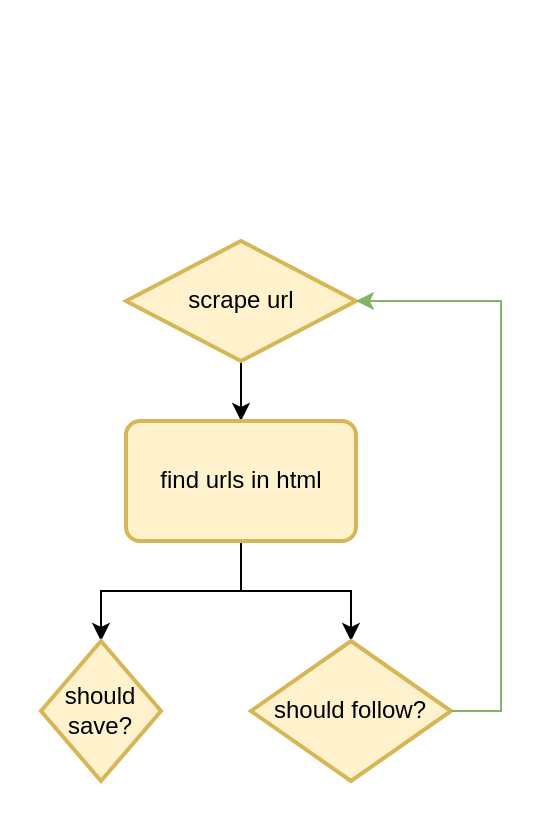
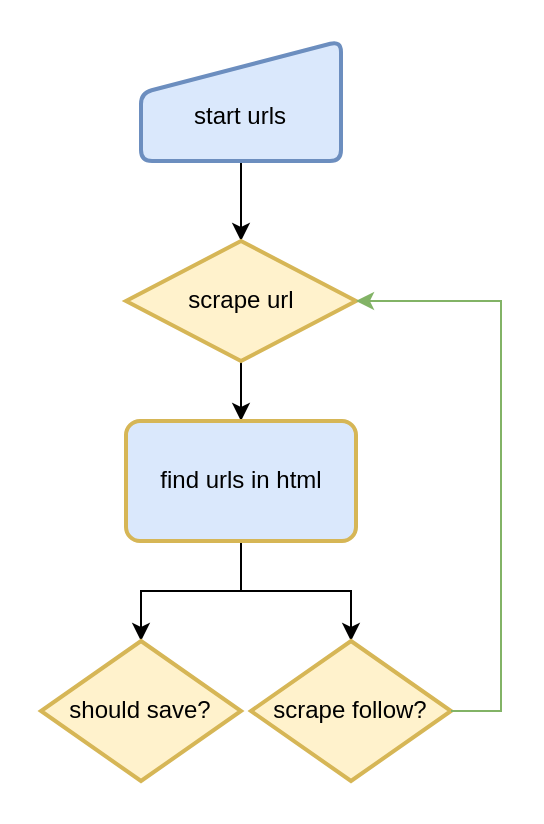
  <mxCell id="0" />
  <mxCell id="1" parent="0" />
+ <mxCell id="2" style="edgeStyle=orthogonalEdgeStyle;rounded=0;orthogonalLoop=1;jettySize=auto;html=1;exitX=0.5;exitY=1;exitDx=0;exitDy=0;" edge="1" parent="1" source="3" target="5"><mxGeometry relative="1" as="geometry" /></mxCell>
+ <mxCell id="3" value="&lt;br&gt;start urls" style="html=1;strokeWidth=2;shape=manualInput;whiteSpace=wrap;rounded=1;size=26;arcSize=11;fillColor=#dae8fc;strokeColor=#6c8ebf;" vertex="1" parent="1"><mxGeometry x="70" y="20" width="100" height="60" as="geometry" /></mxCell>
  <mxCell id="4" style="edgeStyle=orthogonalEdgeStyle;rounded=0;orthogonalLoop=1;jettySize=auto;html=1;exitX=0.5;exitY=1;exitDx=0;exitDy=0;entryX=0.5;entryY=0;entryDx=0;entryDy=0;" edge="1" parent="1" source="5" target="8"><mxGeometry relative="1" as="geometry" /></mxCell>
  <mxCell id="5" value="scrape url" style="rhombus;whiteSpace=wrap;html=1;absoluteArcSize=1;arcSize=14;strokeWidth=2;fillColor=#fff2cc;strokeColor=#d6b656;" vertex="1" parent="1"><mxGeometry x="62.5" y="120" width="115" height="60" as="geometry" /></mxCell>
  <mxCell id="6" style="edgeStyle=orthogonalEdgeStyle;rounded=0;orthogonalLoop=1;jettySize=auto;html=1;exitX=0.5;exitY=1;exitDx=0;exitDy=0;entryX=0.5;entryY=0;entryDx=0;entryDy=0;entryPerimeter=0;" edge="1" parent="1" source="8" target="11"><mxGeometry relative="1" as="geometry" /></mxCell>
  <mxCell id="7" style="edgeStyle=orthogonalEdgeStyle;rounded=0;orthogonalLoop=1;jettySize=auto;html=1;exitX=0.5;exitY=1;exitDx=0;exitDy=0;" edge="1" parent="1" source="8" target="9"><mxGeometry relative="1" as="geometry" /></mxCell>
- <mxCell id="8" value="find urls in html" style="rounded=1;whiteSpace=wrap;html=1;absoluteArcSize=1;arcSize=14;strokeWidth=2;fillColor=#fff2cc;strokeColor=#d6b656;" vertex="1" parent="1"><mxGeometry x="62.5" y="210" width="115" height="60" as="geometry" /></mxCell>
- <mxCell id="9" value="should follow?" style="strokeWidth=2;html=1;shape=mxgraph.flowchart.decision;whiteSpace=wrap;fillColor=#fff2cc;strokeColor=#d6b656;" vertex="1" parent="1"><mxGeometry x="125" y="320" width="100" height="70" as="geometry" /></mxCell>
+ <mxCell id="8" value="find urls in html" style="rounded=1;whiteSpace=wrap;html=1;absoluteArcSize=1;arcSize=14;strokeWidth=2;fillColor=#dae8fc;strokeColor=#d6b656;" vertex="1" parent="1"><mxGeometry x="62.5" y="210" width="115" height="60" as="geometry" /></mxCell>
+ <mxCell id="9" value="scrape follow?" style="strokeWidth=2;html=1;shape=mxgraph.flowchart.decision;whiteSpace=wrap;fillColor=#fff2cc;strokeColor=#d6b656;" vertex="1" parent="1"><mxGeometry x="125" y="320" width="100" height="70" as="geometry" /></mxCell>
  <mxCell id="10" style="edgeStyle=orthogonalEdgeStyle;rounded=0;orthogonalLoop=1;jettySize=auto;html=1;exitX=1;exitY=0.5;exitDx=0;exitDy=0;exitPerimeter=0;entryX=1;entryY=0.5;entryDx=0;entryDy=0;fillColor=#d5e8d4;strokeColor=#82b366;" edge="1" parent="1" source="9" target="5"><mxGeometry relative="1" as="geometry"><Array as="points"><mxPoint x="250" y="355" /><mxPoint x="250" y="150" /></Array></mxGeometry></mxCell>
- <mxCell id="11" value="should save?" style="strokeWidth=2;html=1;shape=mxgraph.flowchart.decision;whiteSpace=wrap;fillColor=#fff2cc;strokeColor=#d6b656;" vertex="1" parent="1"><mxGeometry x="20" y="320" width="60" height="70" as="geometry" /></mxCell>
+ <mxCell id="11" value="should save?" style="strokeWidth=2;html=1;shape=mxgraph.flowchart.decision;whiteSpace=wrap;fillColor=#fff2cc;strokeColor=#d6b656;" vertex="1" parent="1"><mxGeometry x="20" y="320" width="100" height="70" as="geometry" /></mxCell>
